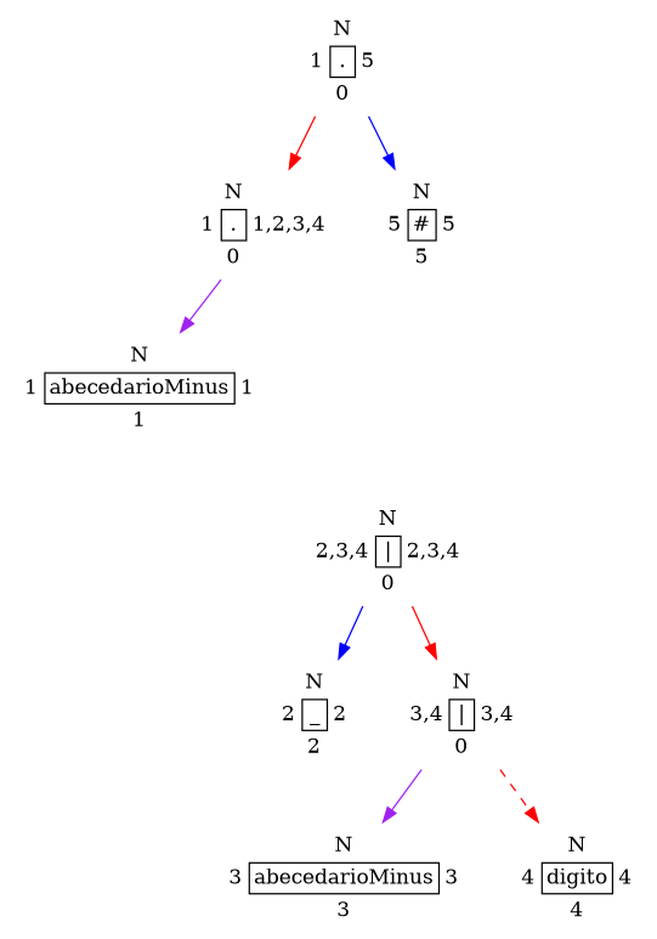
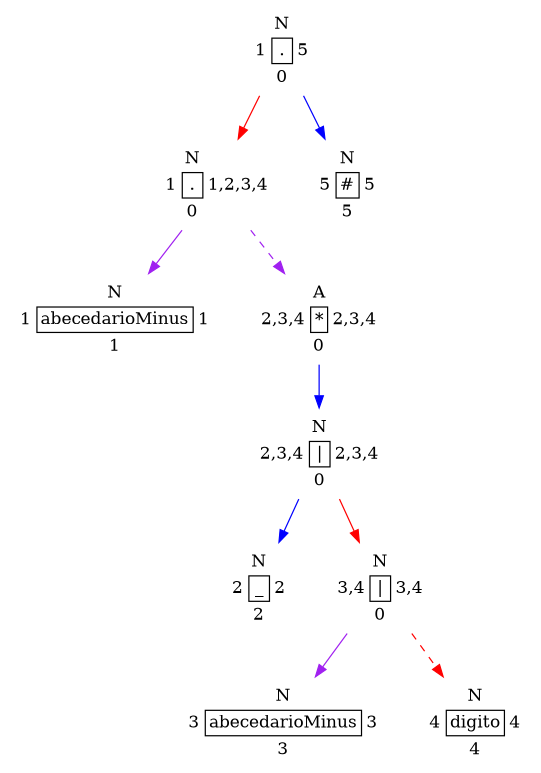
  digraph {
    forcelabels=true
    rankdir=TB
    node [shape=plaintext]
    edge [color=red style=solid]
    n1 [label=<<table border = '0' cellboder = '1' CELLSPACIONG='0'> <tr> <td></td> <td>N</td> <td></td> </tr> <tr> <td>1</td> <td border='1'>.</td> <td>5</td></tr> <tr> <td></td> <td>0</td> <td></td> </tr> </table>>]
    n2 [label=<<table border = '0' cellboder = '1' CELLSPACIONG='0'> <tr> <td></td> <td>N</td> <td></td> </tr> <tr> <td>1</td> <td border='1'>.</td> <td>1,2,3,4</td></tr> <tr> <td></td> <td>0</td> <td></td> </tr> </table>>]
    n3 [label=<<table border = '0' cellboder = '1' CELLSPACIONG='0'> <tr> <td></td> <td>N</td> <td></td> </tr> <tr> <td>5</td> <td border='1'>#</td> <td>5</td></tr> <tr> <td></td> <td>5</td> <td></td> </tr> </table>>]
    n4 [label=<<table border = '0' cellboder = '1' CELLSPACIONG='0'> <tr> <td></td> <td>N</td> <td></td> </tr> <tr> <td>1</td> <td border='1'>abecedarioMinus</td> <td>1</td></tr> <tr> <td></td> <td>1</td> <td></td> </tr> </table>>]
+   n5 [label=<<table border = '0' cellboder = '1' CELLSPACIONG='0'> <tr> <td></td> <td>A</td> <td></td> </tr> <tr> <td>2,3,4</td> <td border='1'>*</td> <td>2,3,4</td></tr> <tr> <td></td> <td>0</td> <td></td> </tr> </table>>]
    n6 [label=<<table border = '0' cellboder = '1' CELLSPACIONG='0'> <tr> <td></td> <td>N</td> <td></td> </tr> <tr> <td>2,3,4</td> <td border='1'>|</td> <td>2,3,4</td></tr> <tr> <td></td> <td>0</td> <td></td> </tr> </table>>]
    n7 [label=<<table border = '0' cellboder = '1' CELLSPACIONG='0'> <tr> <td></td> <td>N</td> <td></td> </tr> <tr> <td>2</td> <td border='1'>_</td> <td>2</td></tr> <tr> <td></td> <td>2</td> <td></td> </tr> </table>>]
    n8 [label=<<table border = '0' cellboder = '1' CELLSPACIONG='0'> <tr> <td></td> <td>N</td> <td></td> </tr> <tr> <td>3,4</td> <td border='1'>|</td> <td>3,4</td></tr> <tr> <td></td> <td>0</td> <td></td> </tr> </table>>]
    n9 [label=<<table border = '0' cellboder = '1' CELLSPACIONG='0'> <tr> <td></td> <td>N</td> <td></td> </tr> <tr> <td>3</td> <td border='1'>abecedarioMinus</td> <td>3</td></tr> <tr> <td></td> <td>3</td> <td></td> </tr> </table>>]
    n10 [label=<<table border = '0' cellboder = '1' CELLSPACIONG='0'> <tr> <td></td> <td>N</td> <td></td> </tr> <tr> <td>4</td> <td border='1'>digito</td> <td>4</td></tr> <tr> <td></td> <td>4</td> <td></td> </tr> </table>>]
    n1 -> n2
    n1 -> n3 [color=blue]
    n2 -> n4 [color=purple]
+   n2 -> n5 [color=purple style=dashed]
+   n5 -> n6 [color=blue]
    n6 -> n7 [color=blue]
    n6 -> n8
    n8 -> n9 [color=purple]
    n8 -> n10 [style=dashed]
  }
